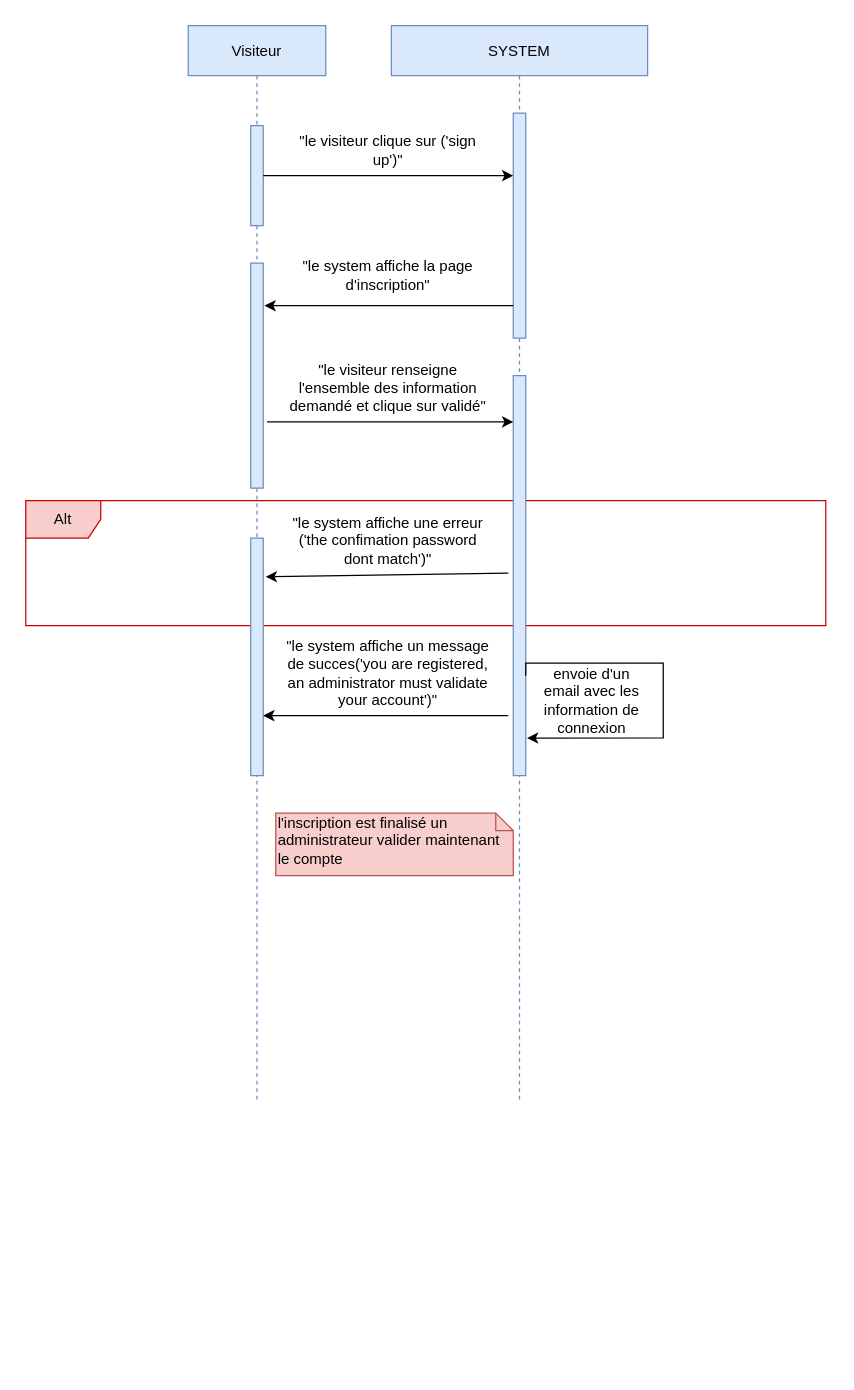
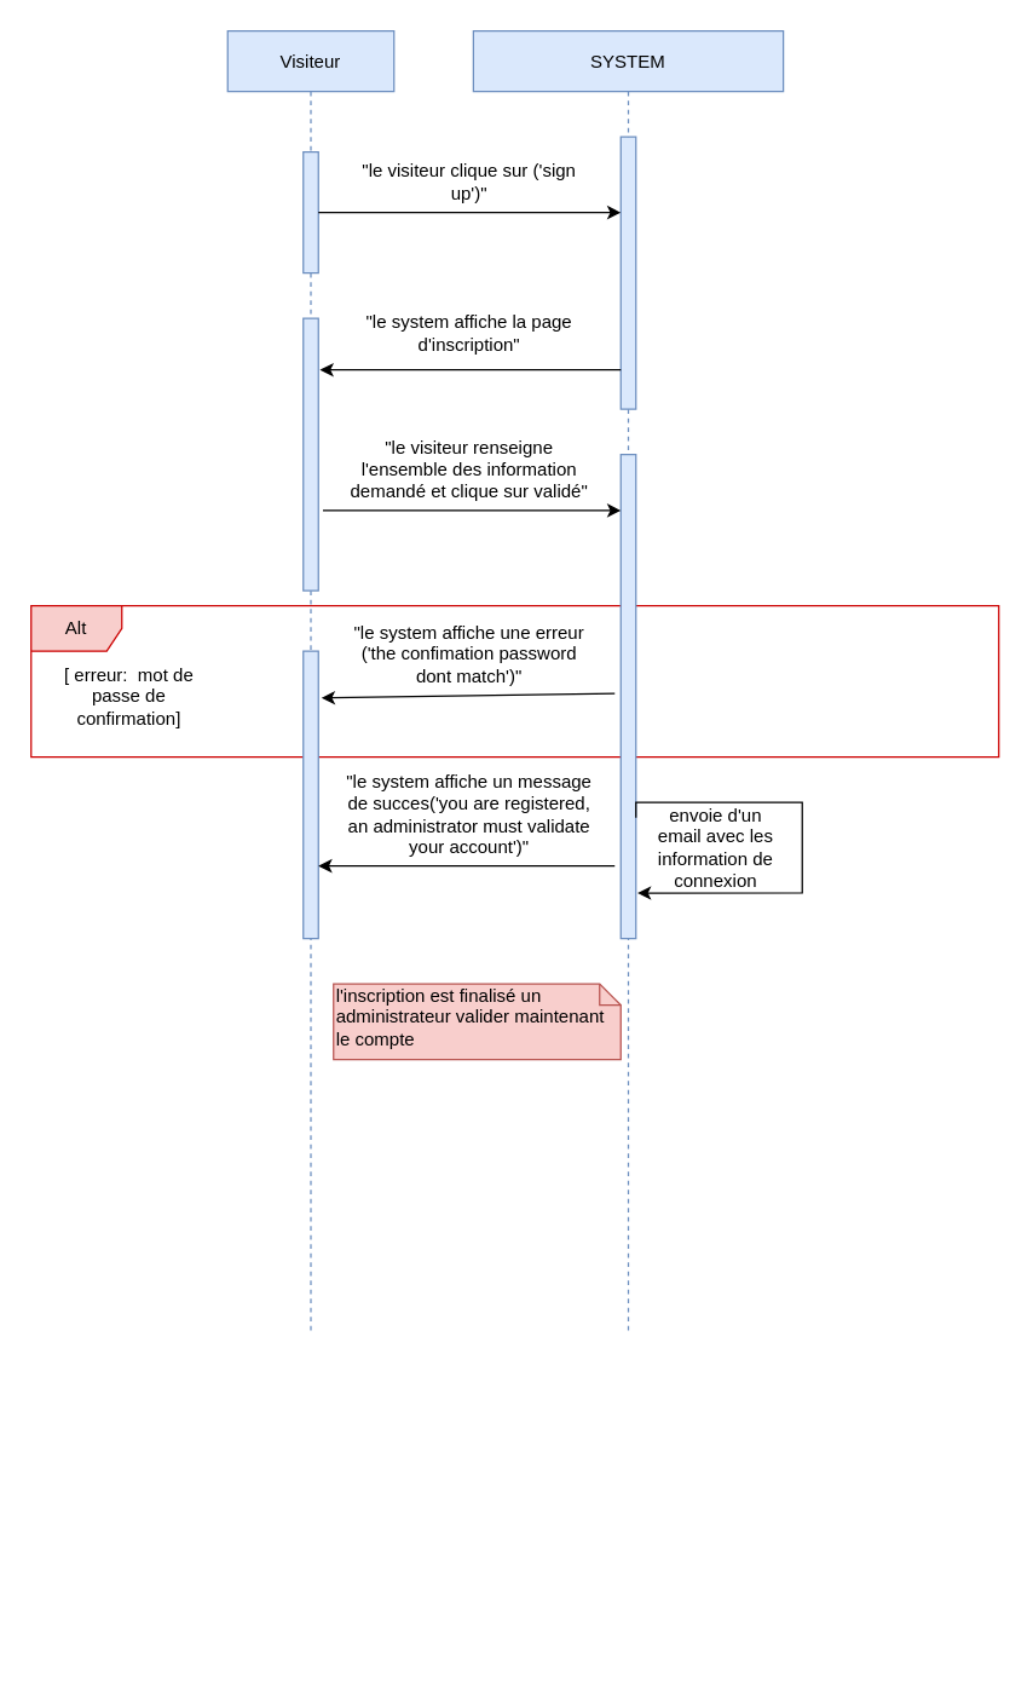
  <mxCell id="0" />
  <mxCell id="1" parent="0" />
  <mxCell id="2" value="Alt" style="shape=umlFrame;whiteSpace=wrap;html=1;fillColor=#f8cecc;strokeColor=#CC0000;" vertex="1" parent="1"><mxGeometry x="20" y="400" width="640" height="100" as="geometry" /></mxCell>
  <mxCell id="3" value="Visiteur" style="shape=umlLifeline;perimeter=lifelinePerimeter;container=1;collapsible=0;recursiveResize=0;rounded=0;shadow=0;strokeWidth=1;fillColor=#dae8fc;strokeColor=#6c8ebf;" parent="1" vertex="1"><mxGeometry x="150" y="20" width="110" height="860" as="geometry" /></mxCell>
  <mxCell id="4" value="" style="html=1;strokeColor=#6c8ebf;fillColor=#dae8fc;" parent="3" vertex="1"><mxGeometry x="50" y="80" width="10" height="80" as="geometry" /></mxCell>
  <mxCell id="5" value="" style="group" parent="3" vertex="1" connectable="0"><mxGeometry x="50" y="300" width="10" height="770" as="geometry" /></mxCell>
  <mxCell id="6" value="" style="group" parent="5" vertex="1" connectable="0"><mxGeometry width="10" height="770" as="geometry" /></mxCell>
  <mxCell id="7" style="edgeStyle=orthogonalEdgeStyle;rounded=0;orthogonalLoop=1;jettySize=auto;html=1;exitX=0.5;exitY=1;exitDx=0;exitDy=0;dashed=1;startArrow=none;startFill=0;" parent="6" edge="1"><mxGeometry relative="1" as="geometry"><mxPoint x="5" y="340" as="sourcePoint" /><mxPoint x="5" y="340" as="targetPoint" /></mxGeometry></mxCell>
  <mxCell id="8" value="" style="html=1;strokeColor=#6c8ebf;fillColor=#dae8fc;" vertex="1" parent="3"><mxGeometry x="50" y="190" width="10" height="180" as="geometry" /></mxCell>
  <mxCell id="9" value="SYSTEM" style="shape=umlLifeline;perimeter=lifelinePerimeter;container=0;collapsible=0;recursiveResize=0;rounded=0;shadow=0;strokeWidth=1;fillColor=#dae8fc;strokeColor=#6c8ebf;" parent="1" vertex="1"><mxGeometry x="312.5" y="20" width="205" height="860" as="geometry" /></mxCell>
  <mxCell id="10" style="edgeStyle=orthogonalEdgeStyle;rounded=0;orthogonalLoop=1;jettySize=auto;html=1;exitX=0.5;exitY=1;exitDx=0;exitDy=0;dashed=1;startArrow=none;startFill=0;" parent="1" edge="1"><mxGeometry x="395" y="80" as="geometry"><mxPoint x="415" y="720" as="sourcePoint" /><mxPoint x="415" y="720" as="targetPoint" /></mxGeometry></mxCell>
  <mxCell id="11" style="edgeStyle=orthogonalEdgeStyle;rounded=0;orthogonalLoop=1;jettySize=auto;html=1;exitX=1;exitY=0.25;exitDx=0;exitDy=0;entryX=1;entryY=0.713;entryDx=0;entryDy=0;entryPerimeter=0;strokeColor=none;startArrow=none;" edge="1" parent="1" source="2"><mxGeometry relative="1" as="geometry"><mxPoint x="420" y="385" as="sourcePoint" /><mxPoint x="420" y="523.9" as="targetPoint" /><Array as="points"><mxPoint x="590" y="348" /><mxPoint x="590" y="417" /></Array></mxGeometry></mxCell>
  <mxCell id="12" style="edgeStyle=orthogonalEdgeStyle;rounded=0;orthogonalLoop=1;jettySize=auto;html=1;exitX=0.5;exitY=1;exitDx=0;exitDy=0;" edge="1" parent="1"><mxGeometry relative="1" as="geometry"><mxPoint x="475" y="590" as="sourcePoint" /><mxPoint x="475" y="590" as="targetPoint" /></mxGeometry></mxCell>
  <mxCell id="13" value="" style="html=1;strokeColor=#6c8ebf;fillColor=#dae8fc;" vertex="1" parent="1"><mxGeometry x="410" y="90" width="10" height="180" as="geometry" /></mxCell>
  <mxCell id="14" value="" style="endArrow=classic;html=1;exitX=1;exitY=0.5;exitDx=0;exitDy=0;" edge="1" parent="1" source="4"><mxGeometry width="50" height="50" relative="1" as="geometry"><mxPoint x="450" y="340" as="sourcePoint" /><mxPoint x="410" y="140" as="targetPoint" /></mxGeometry></mxCell>
  <mxCell id="15" value="&quot;le system affiche la page d'inscription&quot;" style="text;html=1;strokeColor=none;fillColor=none;align=center;verticalAlign=middle;whiteSpace=wrap;rounded=0;" vertex="1" parent="1"><mxGeometry x="225" y="210" width="170" height="20" as="geometry" /></mxCell>
  <mxCell id="16" value="" style="endArrow=classic;html=1;entryX=1.1;entryY=0.189;entryDx=0;entryDy=0;entryPerimeter=0;" edge="1" parent="1" target="8"><mxGeometry width="50" height="50" relative="1" as="geometry"><mxPoint x="410" y="244" as="sourcePoint" /><mxPoint x="500" y="290" as="targetPoint" /></mxGeometry></mxCell>
  <mxCell id="17" value="&quot;le visiteur clique sur ('sign up')&quot;" style="text;html=1;strokeColor=none;fillColor=none;align=center;verticalAlign=middle;whiteSpace=wrap;rounded=0;" vertex="1" parent="1"><mxGeometry x="225" y="110" width="170" height="20" as="geometry" /></mxCell>
  <mxCell id="18" value="" style="html=1;strokeColor=#6c8ebf;fillColor=#dae8fc;" vertex="1" parent="1"><mxGeometry x="410" y="300" width="10" height="320" as="geometry" /></mxCell>
  <mxCell id="19" value="" style="endArrow=classic;html=1;exitX=1.3;exitY=0.706;exitDx=0;exitDy=0;exitPerimeter=0;" edge="1" parent="1" source="8"><mxGeometry width="50" height="50" relative="1" as="geometry"><mxPoint x="450" y="340" as="sourcePoint" /><mxPoint x="410" y="337" as="targetPoint" /></mxGeometry></mxCell>
  <mxCell id="20" value="&quot;le visiteur renseigne l'ensemble des information demandé et clique sur validé&quot;" style="text;html=1;strokeColor=none;fillColor=none;align=center;verticalAlign=middle;whiteSpace=wrap;rounded=0;" vertex="1" parent="1"><mxGeometry x="225" y="300" width="170" height="20" as="geometry" /></mxCell>
  <mxCell id="21" value="" style="edgeStyle=orthogonalEdgeStyle;rounded=0;orthogonalLoop=1;jettySize=auto;html=1;exitX=1;exitY=0.25;exitDx=0;exitDy=0;entryX=1;entryY=0.713;entryDx=0;entryDy=0;entryPerimeter=0;strokeColor=none;endArrow=none;" edge="1" parent="1" target="2"><mxGeometry relative="1" as="geometry"><mxPoint x="420" y="385" as="sourcePoint" /><mxPoint x="420" y="523.9" as="targetPoint" /><Array as="points" /></mxGeometry></mxCell>
  <mxCell id="22" value="" style="html=1;strokeColor=#6c8ebf;fillColor=#dae8fc;" vertex="1" parent="1"><mxGeometry x="200" y="430" width="10" height="190" as="geometry" /></mxCell>
+ <mxCell id="23" value="[ erreur:&amp;nbsp; mot de passe de confirmation]" style="text;html=1;strokeColor=none;fillColor=none;align=center;verticalAlign=middle;whiteSpace=wrap;rounded=0;" vertex="1" parent="1"><mxGeometry x="30" y="450" width="110" height="20" as="geometry" /></mxCell>
  <mxCell id="24" value="" style="endArrow=classic;html=1;entryX=1.2;entryY=0.163;entryDx=0;entryDy=0;entryPerimeter=0;" edge="1" parent="1" target="22"><mxGeometry width="50" height="50" relative="1" as="geometry"><mxPoint x="406" y="458" as="sourcePoint" /><mxPoint x="500" y="370" as="targetPoint" /></mxGeometry></mxCell>
  <mxCell id="25" value="&quot;le system affiche un message de succes('you are registered, an administrator must validate your account')&quot;" style="text;html=1;strokeColor=none;fillColor=none;align=center;verticalAlign=middle;whiteSpace=wrap;rounded=0;" vertex="1" parent="1"><mxGeometry x="225" y="528" width="170" height="20" as="geometry" /></mxCell>
  <mxCell id="26" value="&lt;div&gt;&quot;le system affiche une erreur &lt;br&gt;&lt;/div&gt;&lt;div&gt;('the confimation password dont match')&quot;&lt;/div&gt;" style="text;html=1;strokeColor=none;fillColor=none;align=center;verticalAlign=middle;whiteSpace=wrap;rounded=0;" vertex="1" parent="1"><mxGeometry x="225" y="422" width="170" height="20" as="geometry" /></mxCell>
  <mxCell id="27" style="edgeStyle=orthogonalEdgeStyle;rounded=0;orthogonalLoop=1;jettySize=auto;html=1;exitX=1;exitY=0.75;exitDx=0;exitDy=0;entryX=1.1;entryY=0.906;entryDx=0;entryDy=0;entryPerimeter=0;" edge="1" parent="1" source="18" target="18"><mxGeometry relative="1" as="geometry"><Array as="points"><mxPoint x="420" y="530" /><mxPoint x="530" y="530" /><mxPoint x="530" y="590" /></Array></mxGeometry></mxCell>
  <mxCell id="28" value="envoie d'un email avec les information de connexion" style="text;html=1;strokeColor=none;fillColor=none;align=center;verticalAlign=middle;whiteSpace=wrap;rounded=0;" vertex="1" parent="1"><mxGeometry x="427.5" y="550" width="90" height="20" as="geometry" /></mxCell>
  <mxCell id="29" value="" style="endArrow=classic;html=1;exitX=-0.4;exitY=0.85;exitDx=0;exitDy=0;exitPerimeter=0;" edge="1" parent="1" source="18"><mxGeometry width="50" height="50" relative="1" as="geometry"><mxPoint x="450" y="450" as="sourcePoint" /><mxPoint x="210" y="572" as="targetPoint" /></mxGeometry></mxCell>
  <mxCell id="30" value="l'inscription est finalisé un administrateur valider maintenant le compte" style="shape=note;whiteSpace=wrap;html=1;size=14;verticalAlign=top;align=left;spacingTop=-6;fillColor=#f8cecc;strokeColor=#b85450;" vertex="1" parent="1"><mxGeometry x="220" y="650" width="190" height="50" as="geometry" /></mxCell>
